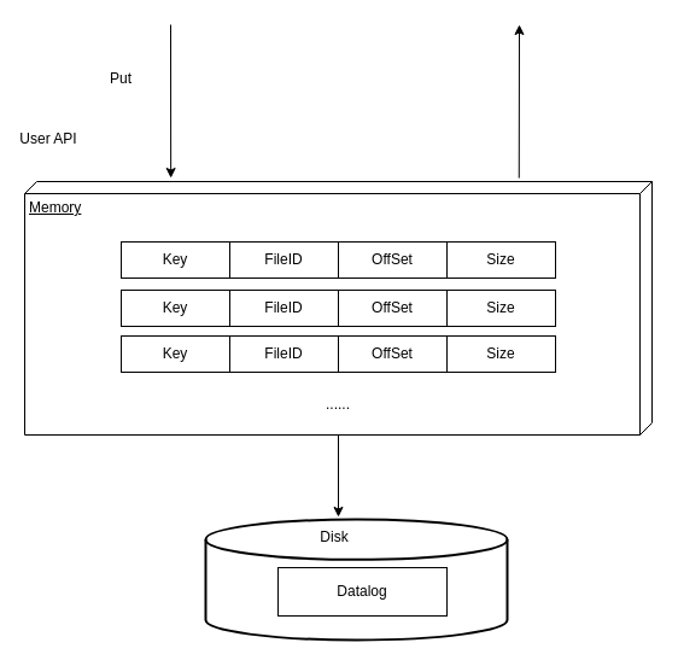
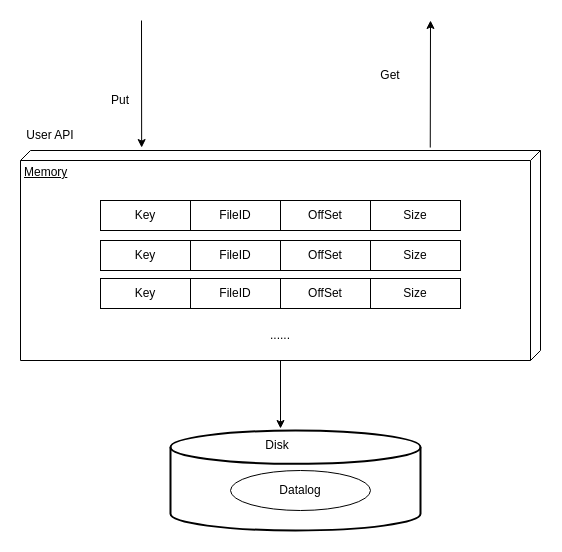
  <mxCell id="0" />
  <mxCell id="1" parent="0" />
- <mxCell id="2" value="User API" style="text;html=1;strokeColor=none;fillColor=none;align=center;verticalAlign=middle;whiteSpace=wrap;rounded=0;" vertex="1" parent="1"><mxGeometry x="10" y="100" width="60" height="30" as="geometry" /></mxCell>
+ <mxCell id="2" value="User API" style="text;html=1;strokeColor=none;fillColor=none;align=center;verticalAlign=middle;whiteSpace=wrap;rounded=0;" vertex="1" parent="1"><mxGeometry x="20" y="120" width="60" height="30" as="geometry" /></mxCell>
  <mxCell id="3" value="Memory" style="verticalAlign=top;align=left;spacingTop=8;spacingLeft=2;spacingRight=12;shape=cube;size=10;direction=south;fontStyle=4;html=1;whiteSpace=wrap;" vertex="1" parent="1"><mxGeometry x="20" y="150" width="520" height="210" as="geometry" /></mxCell>
  <mxCell id="4" value="" style="endArrow=classic;html=1;rounded=0;entryX=-0.014;entryY=0.767;entryDx=0;entryDy=0;entryPerimeter=0;" edge="1" parent="1" target="3"><mxGeometry width="50" height="50" relative="1" as="geometry"><mxPoint x="141" y="20" as="sourcePoint" /><mxPoint x="190" y="20" as="targetPoint" /></mxGeometry></mxCell>
- <mxCell id="5" value="Put" style="text;html=1;strokeColor=none;fillColor=none;align=center;verticalAlign=middle;whiteSpace=wrap;rounded=0;" vertex="1" parent="1"><mxGeometry x="70" y="50" width="60" height="30" as="geometry" /></mxCell>
+ <mxCell id="5" value="Put" style="text;html=1;strokeColor=none;fillColor=none;align=center;verticalAlign=middle;whiteSpace=wrap;rounded=0;" vertex="1" parent="1"><mxGeometry x="90" y="85" width="60" height="30" as="geometry" /></mxCell>
+ <mxCell id="6" value="Get" style="text;html=1;strokeColor=none;fillColor=none;align=center;verticalAlign=middle;whiteSpace=wrap;rounded=0;" vertex="1" parent="1"><mxGeometry x="360" y="60" width="60" height="30" as="geometry" /></mxCell>
  <mxCell id="7" value="" style="endArrow=classic;html=1;rounded=0;exitX=-0.014;exitY=0.212;exitDx=0;exitDy=0;exitPerimeter=0;" edge="1" parent="1" source="3"><mxGeometry width="50" height="50" relative="1" as="geometry"><mxPoint x="440" y="23" as="sourcePoint" /><mxPoint x="430" y="20" as="targetPoint" /></mxGeometry></mxCell>
  <mxCell id="8" value="" style="strokeWidth=2;html=1;shape=mxgraph.flowchart.database;whiteSpace=wrap;" vertex="1" parent="1"><mxGeometry x="170" y="430" width="250" height="100" as="geometry" /></mxCell>
  <mxCell id="9" value="Disk" style="text;html=1;strokeColor=none;fillColor=none;align=center;verticalAlign=middle;whiteSpace=wrap;rounded=0;" vertex="1" parent="1"><mxGeometry x="247" y="430" width="60" height="30" as="geometry" /></mxCell>
- <mxCell id="10" value="Datalog" style="rounded=0;whiteSpace=wrap;html=1;" vertex="1" parent="1"><mxGeometry x="230" y="470" width="140" height="40" as="geometry" /></mxCell>
+ <mxCell id="10" value="Datalog" style="ellipse;whiteSpace=wrap;html=1;" vertex="1" parent="1"><mxGeometry x="230" y="470" width="140" height="40" as="geometry" /></mxCell>
  <mxCell id="11" value="" style="group" vertex="1" connectable="0" parent="1"><mxGeometry x="100" y="200" width="360" height="30" as="geometry" /></mxCell>
  <mxCell id="12" value="Key" style="rounded=0;whiteSpace=wrap;html=1;" vertex="1" parent="11"><mxGeometry width="90" height="30" as="geometry" /></mxCell>
  <mxCell id="13" value="FileID" style="rounded=0;whiteSpace=wrap;html=1;" vertex="1" parent="11"><mxGeometry x="90" width="90" height="30" as="geometry" /></mxCell>
  <mxCell id="14" value="OffSet" style="rounded=0;whiteSpace=wrap;html=1;" vertex="1" parent="11"><mxGeometry x="180" width="90" height="30" as="geometry" /></mxCell>
  <mxCell id="15" value="Size" style="rounded=0;whiteSpace=wrap;html=1;" vertex="1" parent="11"><mxGeometry x="270" width="90" height="30" as="geometry" /></mxCell>
  <mxCell id="16" value="" style="group" vertex="1" connectable="0" parent="1"><mxGeometry x="110" y="216" width="360" height="30" as="geometry" /></mxCell>
  <mxCell id="17" value="Key" style="rounded=0;whiteSpace=wrap;html=1;" vertex="1" parent="16"><mxGeometry x="-10" y="24" width="90" height="30" as="geometry" /></mxCell>
  <mxCell id="18" value="FileID" style="rounded=0;whiteSpace=wrap;html=1;" vertex="1" parent="16"><mxGeometry x="80" y="24" width="90" height="30" as="geometry" /></mxCell>
  <mxCell id="19" value="OffSet" style="rounded=0;whiteSpace=wrap;html=1;" vertex="1" parent="16"><mxGeometry x="170" y="24" width="90" height="30" as="geometry" /></mxCell>
  <mxCell id="20" value="Size" style="rounded=0;whiteSpace=wrap;html=1;" vertex="1" parent="16"><mxGeometry x="260" y="24" width="90" height="30" as="geometry" /></mxCell>
  <mxCell id="21" style="edgeStyle=orthogonalEdgeStyle;rounded=0;orthogonalLoop=1;jettySize=auto;html=1;entryX=0.44;entryY=-0.02;entryDx=0;entryDy=0;entryPerimeter=0;" edge="1" parent="1" source="3" target="8"><mxGeometry relative="1" as="geometry" /></mxCell>
  <mxCell id="22" value="" style="group" vertex="1" connectable="0" parent="1"><mxGeometry x="100" y="278" width="360" height="52" as="geometry" /></mxCell>
  <mxCell id="23" value="Key" style="rounded=0;whiteSpace=wrap;html=1;" vertex="1" parent="22"><mxGeometry width="90" height="30" as="geometry" /></mxCell>
  <mxCell id="24" value="FileID" style="rounded=0;whiteSpace=wrap;html=1;" vertex="1" parent="22"><mxGeometry x="90" width="90" height="30" as="geometry" /></mxCell>
  <mxCell id="25" value="OffSet" style="rounded=0;whiteSpace=wrap;html=1;" vertex="1" parent="22"><mxGeometry x="180" width="90" height="30" as="geometry" /></mxCell>
  <mxCell id="26" value="Size" style="rounded=0;whiteSpace=wrap;html=1;" vertex="1" parent="22"><mxGeometry x="270" width="90" height="30" as="geometry" /></mxCell>
  <mxCell id="27" value="......" style="text;html=1;strokeColor=none;fillColor=none;align=center;verticalAlign=middle;whiteSpace=wrap;rounded=0;" vertex="1" parent="22"><mxGeometry x="150" y="42" width="60" height="30" as="geometry" /></mxCell>
